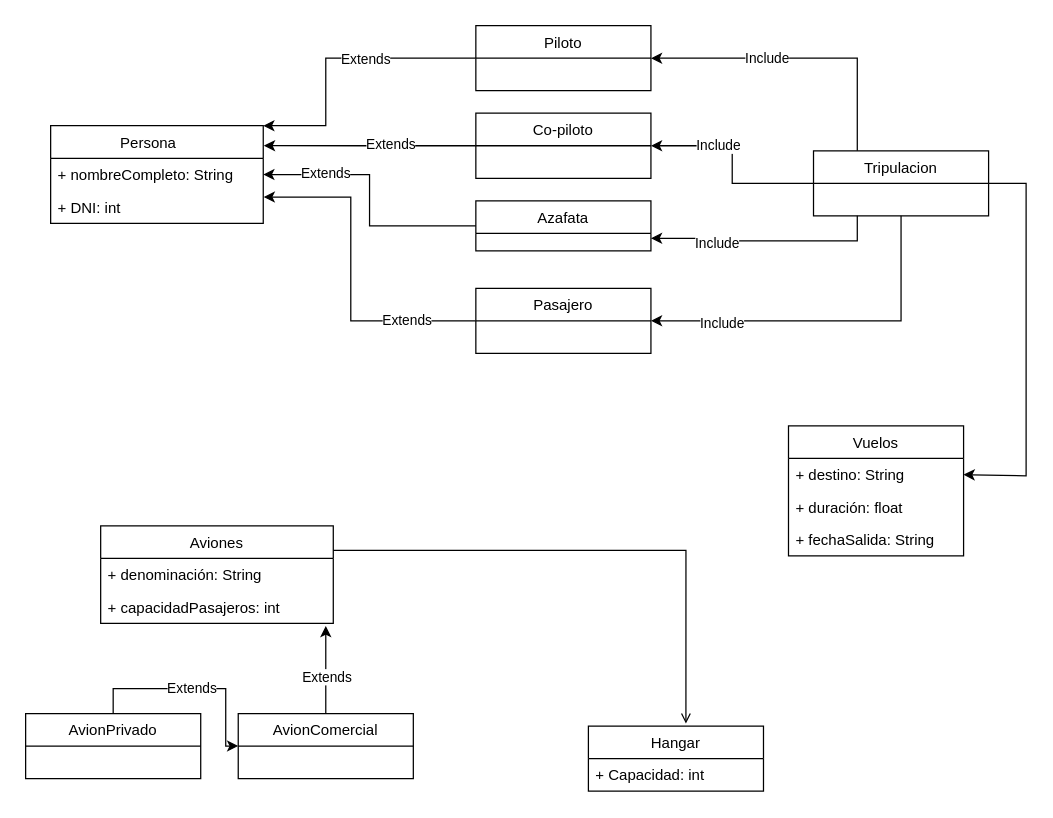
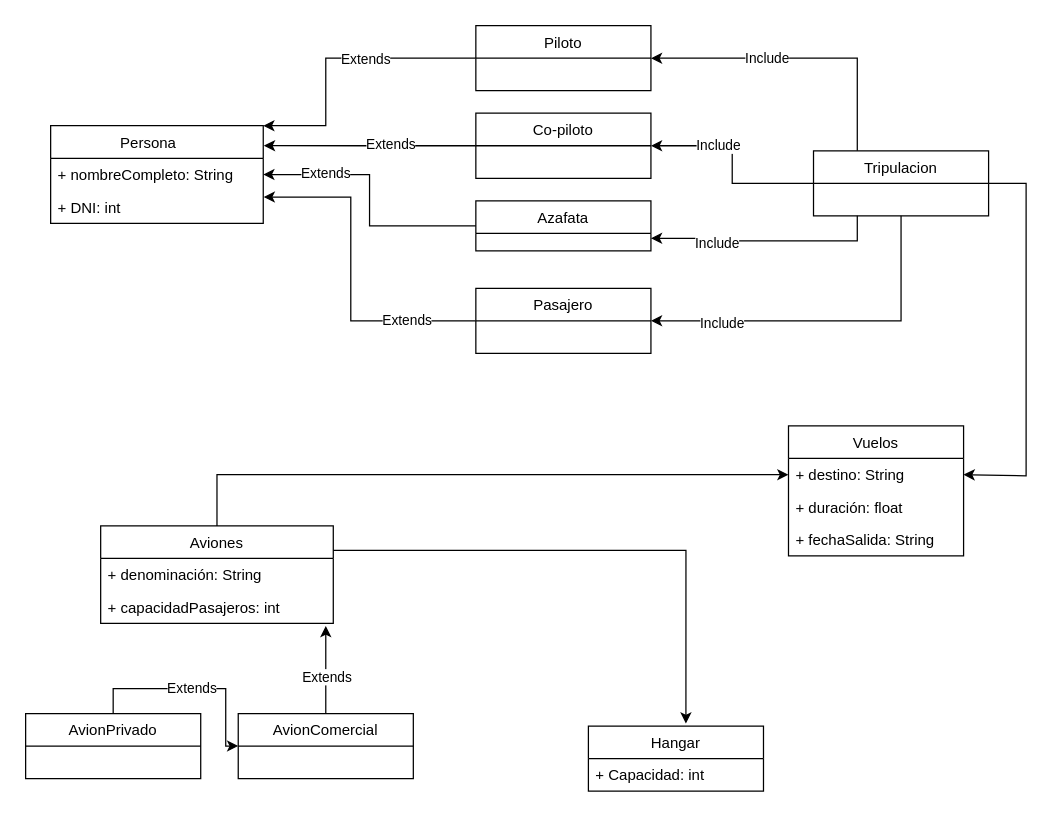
  <mxCell id="0" />
  <mxCell id="1" parent="0" />
  <mxCell id="2" value="Persona    " style="swimlane;fontStyle=0;childLayout=stackLayout;horizontal=1;startSize=26;fillColor=none;horizontalStack=0;resizeParent=1;resizeParentMax=0;resizeLast=0;collapsible=1;marginBottom=0;" vertex="1" parent="1"><mxGeometry x="40" y="100" width="170" height="78" as="geometry" /></mxCell>
  <mxCell id="3" value="+ nombreCompleto: String" style="text;strokeColor=none;fillColor=none;align=left;verticalAlign=top;spacingLeft=4;spacingRight=4;overflow=hidden;rotatable=0;points=[[0,0.5],[1,0.5]];portConstraint=eastwest;" vertex="1" parent="2"><mxGeometry y="26" width="170" height="26" as="geometry" /></mxCell>
  <mxCell id="4" value="+ DNI: int" style="text;strokeColor=none;fillColor=none;align=left;verticalAlign=top;spacingLeft=4;spacingRight=4;overflow=hidden;rotatable=0;points=[[0,0.5],[1,0.5]];portConstraint=eastwest;" vertex="1" parent="2"><mxGeometry y="52" width="170" height="26" as="geometry" /></mxCell>
- <mxCell id="6" style="edgeStyle=orthogonalEdgeStyle;rounded=0;orthogonalLoop=1;jettySize=auto;html=1;exitX=1;exitY=0.25;exitDx=0;exitDy=0;entryX=0.557;entryY=-0.038;entryDx=0;entryDy=0;entryPerimeter=0;endArrow=open;" edge="1" parent="1" source="7" target="41"><mxGeometry relative="1" as="geometry" /></mxCell>
+ <mxCell id="5" style="edgeStyle=orthogonalEdgeStyle;rounded=0;orthogonalLoop=1;jettySize=auto;html=1;exitX=0.5;exitY=0;exitDx=0;exitDy=0;entryX=0;entryY=0.5;entryDx=0;entryDy=0;" edge="1" parent="1" source="7" target="11"><mxGeometry relative="1" as="geometry" /></mxCell>
+ <mxCell id="6" style="edgeStyle=orthogonalEdgeStyle;rounded=0;orthogonalLoop=1;jettySize=auto;html=1;exitX=1;exitY=0.25;exitDx=0;exitDy=0;entryX=0.557;entryY=-0.038;entryDx=0;entryDy=0;entryPerimeter=0;" edge="1" parent="1" source="7" target="41"><mxGeometry relative="1" as="geometry" /></mxCell>
  <mxCell id="7" value="Aviones" style="swimlane;fontStyle=0;childLayout=stackLayout;horizontal=1;startSize=26;fillColor=none;horizontalStack=0;resizeParent=1;resizeParentMax=0;resizeLast=0;collapsible=1;marginBottom=0;" vertex="1" parent="1"><mxGeometry x="80" y="420" width="186" height="78" as="geometry" /></mxCell>
  <mxCell id="8" value="+ denominación: String" style="text;strokeColor=none;fillColor=none;align=left;verticalAlign=top;spacingLeft=4;spacingRight=4;overflow=hidden;rotatable=0;points=[[0,0.5],[1,0.5]];portConstraint=eastwest;" vertex="1" parent="7"><mxGeometry y="26" width="186" height="26" as="geometry" /></mxCell>
  <mxCell id="9" value="+ capacidadPasajeros: int" style="text;strokeColor=none;fillColor=none;align=left;verticalAlign=top;spacingLeft=4;spacingRight=4;overflow=hidden;rotatable=0;points=[[0,0.5],[1,0.5]];portConstraint=eastwest;" vertex="1" parent="7"><mxGeometry y="52" width="186" height="26" as="geometry" /></mxCell>
  <mxCell id="10" value="Vuelos" style="swimlane;fontStyle=0;childLayout=stackLayout;horizontal=1;startSize=26;fillColor=none;horizontalStack=0;resizeParent=1;resizeParentMax=0;resizeLast=0;collapsible=1;marginBottom=0;" vertex="1" parent="1"><mxGeometry x="630" y="340" width="140" height="104" as="geometry" /></mxCell>
  <mxCell id="11" value="+ destino: String" style="text;strokeColor=none;fillColor=none;align=left;verticalAlign=top;spacingLeft=4;spacingRight=4;overflow=hidden;rotatable=0;points=[[0,0.5],[1,0.5]];portConstraint=eastwest;" vertex="1" parent="10"><mxGeometry y="26" width="140" height="26" as="geometry" /></mxCell>
  <mxCell id="12" value="+ duración: float" style="text;strokeColor=none;fillColor=none;align=left;verticalAlign=top;spacingLeft=4;spacingRight=4;overflow=hidden;rotatable=0;points=[[0,0.5],[1,0.5]];portConstraint=eastwest;" vertex="1" parent="10"><mxGeometry y="52" width="140" height="26" as="geometry" /></mxCell>
  <mxCell id="13" value="+ fechaSalida: String" style="text;strokeColor=none;fillColor=none;align=left;verticalAlign=top;spacingLeft=4;spacingRight=4;overflow=hidden;rotatable=0;points=[[0,0.5],[1,0.5]];portConstraint=eastwest;" vertex="1" parent="10"><mxGeometry y="78" width="140" height="26" as="geometry" /></mxCell>
  <mxCell id="14" style="edgeStyle=orthogonalEdgeStyle;rounded=0;orthogonalLoop=1;jettySize=auto;html=1;exitX=0;exitY=0.5;exitDx=0;exitDy=0;entryX=1;entryY=0;entryDx=0;entryDy=0;" edge="1" parent="1" source="16" target="2"><mxGeometry relative="1" as="geometry"><Array as="points"><mxPoint x="260" y="46" /><mxPoint x="260" y="100" /></Array></mxGeometry></mxCell>
  <mxCell id="15" value="Extends" style="edgeLabel;html=1;align=center;verticalAlign=middle;resizable=0;points=[];" vertex="1" connectable="0" parent="14"><mxGeometry x="-0.202" relative="1" as="geometry"><mxPoint as="offset" /></mxGeometry></mxCell>
  <mxCell id="16" value="Piloto" style="swimlane;fontStyle=0;childLayout=stackLayout;horizontal=1;startSize=26;fillColor=none;horizontalStack=0;resizeParent=1;resizeParentMax=0;resizeLast=0;collapsible=1;marginBottom=0;" vertex="1" parent="1"><mxGeometry x="380" y="20" width="140" height="52" as="geometry" /></mxCell>
  <mxCell id="17" style="edgeStyle=orthogonalEdgeStyle;rounded=0;orthogonalLoop=1;jettySize=auto;html=1;entryX=1.003;entryY=0.204;entryDx=0;entryDy=0;entryPerimeter=0;" edge="1" parent="1" source="19" target="2"><mxGeometry relative="1" as="geometry" /></mxCell>
  <mxCell id="18" value="Extends" style="edgeLabel;html=1;align=center;verticalAlign=middle;resizable=0;points=[];" vertex="1" connectable="0" parent="17"><mxGeometry x="-0.187" y="-2" relative="1" as="geometry"><mxPoint as="offset" /></mxGeometry></mxCell>
  <mxCell id="19" value="Co-piloto" style="swimlane;fontStyle=0;childLayout=stackLayout;horizontal=1;startSize=26;fillColor=none;horizontalStack=0;resizeParent=1;resizeParentMax=0;resizeLast=0;collapsible=1;marginBottom=0;" vertex="1" parent="1"><mxGeometry x="380" y="90" width="140" height="52" as="geometry" /></mxCell>
  <mxCell id="20" style="edgeStyle=orthogonalEdgeStyle;rounded=0;orthogonalLoop=1;jettySize=auto;html=1;exitX=0;exitY=0.5;exitDx=0;exitDy=0;entryX=1;entryY=0.5;entryDx=0;entryDy=0;" edge="1" parent="1" source="22" target="3"><mxGeometry relative="1" as="geometry" /></mxCell>
  <mxCell id="21" value="Extends" style="edgeLabel;html=1;align=center;verticalAlign=middle;resizable=0;points=[];" vertex="1" connectable="0" parent="20"><mxGeometry x="0.538" y="-2" relative="1" as="geometry"><mxPoint as="offset" /></mxGeometry></mxCell>
  <mxCell id="22" value="Azafata" style="swimlane;fontStyle=0;childLayout=stackLayout;horizontal=1;startSize=26;fillColor=none;horizontalStack=0;resizeParent=1;resizeParentMax=0;resizeLast=0;collapsible=1;marginBottom=0;" vertex="1" parent="1"><mxGeometry x="380" y="160" width="140" height="40" as="geometry" /></mxCell>
  <mxCell id="23" style="edgeStyle=orthogonalEdgeStyle;rounded=0;orthogonalLoop=1;jettySize=auto;html=1;entryX=1.002;entryY=0.192;entryDx=0;entryDy=0;entryPerimeter=0;" edge="1" parent="1" source="25" target="4"><mxGeometry relative="1" as="geometry"><mxPoint x="250" y="160" as="targetPoint" /><Array as="points"><mxPoint x="280" y="256" /><mxPoint x="280" y="157" /></Array></mxGeometry></mxCell>
  <mxCell id="24" value="Extends" style="edgeLabel;html=1;align=center;verticalAlign=middle;resizable=0;points=[];" vertex="1" connectable="0" parent="23"><mxGeometry x="-0.586" y="-1" relative="1" as="geometry"><mxPoint as="offset" /></mxGeometry></mxCell>
  <mxCell id="25" value="Pasajero" style="swimlane;fontStyle=0;childLayout=stackLayout;horizontal=1;startSize=26;fillColor=none;horizontalStack=0;resizeParent=1;resizeParentMax=0;resizeLast=0;collapsible=1;marginBottom=0;" vertex="1" parent="1"><mxGeometry x="380" y="230" width="140" height="52" as="geometry" /></mxCell>
  <mxCell id="26" style="edgeStyle=orthogonalEdgeStyle;rounded=0;orthogonalLoop=1;jettySize=auto;html=1;exitX=0.25;exitY=0;exitDx=0;exitDy=0;entryX=1;entryY=0.5;entryDx=0;entryDy=0;" edge="1" parent="1" source="35" target="16"><mxGeometry relative="1" as="geometry" /></mxCell>
  <mxCell id="27" value="Include" style="edgeLabel;html=1;align=center;verticalAlign=middle;resizable=0;points=[];" vertex="1" connectable="0" parent="26"><mxGeometry x="0.231" y="-1" relative="1" as="geometry"><mxPoint as="offset" /></mxGeometry></mxCell>
  <mxCell id="28" style="edgeStyle=orthogonalEdgeStyle;rounded=0;orthogonalLoop=1;jettySize=auto;html=1;entryX=1;entryY=0.5;entryDx=0;entryDy=0;" edge="1" parent="1" source="35" target="19"><mxGeometry relative="1" as="geometry" /></mxCell>
  <mxCell id="29" value="Include" style="edgeLabel;html=1;align=center;verticalAlign=middle;resizable=0;points=[];" vertex="1" connectable="0" parent="28"><mxGeometry x="0.338" y="-1" relative="1" as="geometry"><mxPoint as="offset" /></mxGeometry></mxCell>
  <mxCell id="30" style="edgeStyle=orthogonalEdgeStyle;rounded=0;orthogonalLoop=1;jettySize=auto;html=1;exitX=0.25;exitY=1;exitDx=0;exitDy=0;entryX=1;entryY=0.75;entryDx=0;entryDy=0;" edge="1" parent="1" source="35" target="22"><mxGeometry relative="1" as="geometry" /></mxCell>
  <mxCell id="31" value="Include" style="edgeLabel;html=1;align=center;verticalAlign=middle;resizable=0;points=[];" vertex="1" connectable="0" parent="30"><mxGeometry x="0.442" y="3" relative="1" as="geometry"><mxPoint as="offset" /></mxGeometry></mxCell>
  <mxCell id="32" style="edgeStyle=orthogonalEdgeStyle;rounded=0;orthogonalLoop=1;jettySize=auto;html=1;entryX=1;entryY=0.5;entryDx=0;entryDy=0;" edge="1" parent="1" source="35" target="25"><mxGeometry relative="1" as="geometry"><mxPoint x="700" y="290" as="targetPoint" /><Array as="points"><mxPoint x="720" y="256" /></Array></mxGeometry></mxCell>
  <mxCell id="33" value="Include" style="edgeLabel;html=1;align=center;verticalAlign=middle;resizable=0;points=[];" vertex="1" connectable="0" parent="32"><mxGeometry x="0.603" y="1" relative="1" as="geometry"><mxPoint as="offset" /></mxGeometry></mxCell>
  <mxCell id="34" style="edgeStyle=orthogonalEdgeStyle;rounded=0;orthogonalLoop=1;jettySize=auto;html=1;entryX=1;entryY=0.5;entryDx=0;entryDy=0;" edge="1" parent="1" source="35" target="11"><mxGeometry relative="1" as="geometry"><mxPoint x="810" y="380" as="targetPoint" /><Array as="points"><mxPoint x="820" y="146" /><mxPoint x="820" y="380" /></Array></mxGeometry></mxCell>
  <mxCell id="35" value="Tripulacion" style="swimlane;fontStyle=0;childLayout=stackLayout;horizontal=1;startSize=26;fillColor=none;horizontalStack=0;resizeParent=1;resizeParentMax=0;resizeLast=0;collapsible=1;marginBottom=0;" vertex="1" parent="1"><mxGeometry x="650" y="120" width="140" height="52" as="geometry" /></mxCell>
  <mxCell id="36" value="Extends" style="edgeStyle=orthogonalEdgeStyle;rounded=0;orthogonalLoop=1;jettySize=auto;html=1;exitX=0.5;exitY=0;exitDx=0;exitDy=0;" edge="1" parent="1" source="37" target="40"><mxGeometry relative="1" as="geometry" /></mxCell>
  <mxCell id="37" value="AvionPrivado" style="swimlane;fontStyle=0;childLayout=stackLayout;horizontal=1;startSize=26;fillColor=none;horizontalStack=0;resizeParent=1;resizeParentMax=0;resizeLast=0;collapsible=1;marginBottom=0;" vertex="1" parent="1"><mxGeometry x="20" y="570" width="140" height="52" as="geometry" /></mxCell>
  <mxCell id="38" style="edgeStyle=orthogonalEdgeStyle;rounded=0;orthogonalLoop=1;jettySize=auto;html=1;" edge="1" parent="1" source="40"><mxGeometry relative="1" as="geometry"><mxPoint x="260" y="500" as="targetPoint" /><Array as="points"><mxPoint x="260" y="499" /></Array></mxGeometry></mxCell>
  <mxCell id="39" value="Extends" style="edgeLabel;html=1;align=center;verticalAlign=middle;resizable=0;points=[];" vertex="1" connectable="0" parent="38"><mxGeometry x="-0.551" y="-1" relative="1" as="geometry"><mxPoint x="-1" y="-14" as="offset" /></mxGeometry></mxCell>
  <mxCell id="40" value="AvionComercial" style="swimlane;fontStyle=0;childLayout=stackLayout;horizontal=1;startSize=26;fillColor=none;horizontalStack=0;resizeParent=1;resizeParentMax=0;resizeLast=0;collapsible=1;marginBottom=0;" vertex="1" parent="1"><mxGeometry x="190" y="570" width="140" height="52" as="geometry" /></mxCell>
  <mxCell id="41" value="Hangar" style="swimlane;fontStyle=0;childLayout=stackLayout;horizontal=1;startSize=26;fillColor=none;horizontalStack=0;resizeParent=1;resizeParentMax=0;resizeLast=0;collapsible=1;marginBottom=0;" vertex="1" parent="1"><mxGeometry x="470" y="580" width="140" height="52" as="geometry" /></mxCell>
  <mxCell id="42" value="+ Capacidad: int" style="text;strokeColor=none;fillColor=none;align=left;verticalAlign=top;spacingLeft=4;spacingRight=4;overflow=hidden;rotatable=0;points=[[0,0.5],[1,0.5]];portConstraint=eastwest;" vertex="1" parent="41"><mxGeometry y="26" width="140" height="26" as="geometry" /></mxCell>
